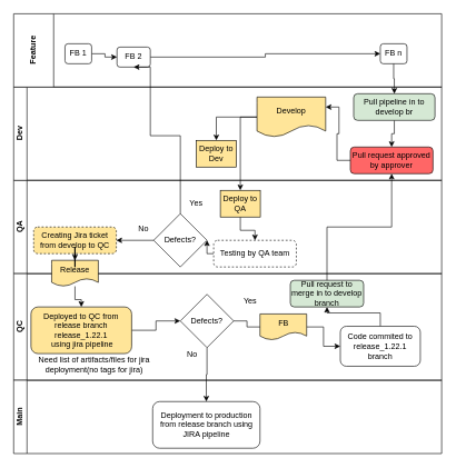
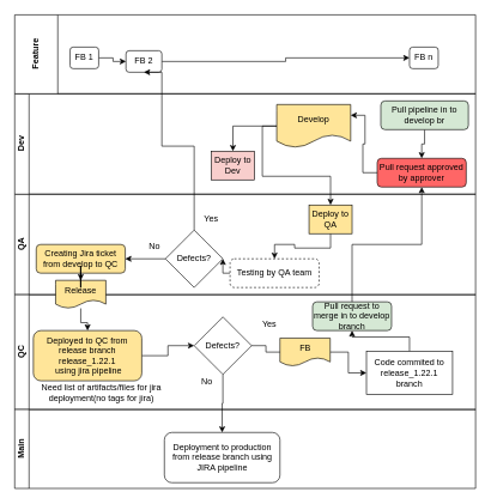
  <mxCell id="0" />
  <mxCell id="1" parent="0" />
  <mxCell id="2" value="QA" style="swimlane;html=1;startSize=20;horizontal=0;" parent="1" vertex="1"><mxGeometry x="20" y="270" width="642" height="140" as="geometry" /></mxCell>
  <mxCell id="3" style="edgeStyle=orthogonalEdgeStyle;rounded=0;orthogonalLoop=1;jettySize=auto;html=1;exitX=0;exitY=0.5;exitDx=0;exitDy=0;entryX=1;entryY=0.5;entryDx=0;entryDy=0;" edge="1" parent="2" source="4" target="7"><mxGeometry relative="1" as="geometry" /></mxCell>
  <mxCell id="4" value="Testing by QA team" style="rounded=1;whiteSpace=wrap;html=1;dashed=1;" parent="2" vertex="1"><mxGeometry x="300" y="90" width="124" height="40" as="geometry" /></mxCell>
- <mxCell id="5" value="Creating Jira ticket from develop to QC" style="rounded=1;whiteSpace=wrap;html=1;fillColor=#FFE599;dashed=1;" parent="2" vertex="1"><mxGeometry x="30" y="70" width="124" height="40" as="geometry" /></mxCell>
+ <mxCell id="5" value="Creating Jira ticket from develop to QC" style="rounded=1;whiteSpace=wrap;html=1;fillColor=#FFE599;" parent="2" vertex="1"><mxGeometry x="30" y="70" width="124" height="40" as="geometry" /></mxCell>
  <mxCell id="6" style="edgeStyle=orthogonalEdgeStyle;rounded=0;orthogonalLoop=1;jettySize=auto;html=1;exitX=0;exitY=0.5;exitDx=0;exitDy=0;entryX=1;entryY=0.5;entryDx=0;entryDy=0;" edge="1" parent="2" source="7" target="5"><mxGeometry relative="1" as="geometry" /></mxCell>
  <mxCell id="7" value="Defects?" style="rhombus;whiteSpace=wrap;html=1;" vertex="1" parent="2"><mxGeometry x="210" y="50" width="80" height="80" as="geometry" /></mxCell>
  <mxCell id="8" value="No" style="text;html=1;strokeColor=none;fillColor=none;align=center;verticalAlign=middle;whiteSpace=wrap;rounded=0;" vertex="1" parent="2"><mxGeometry x="180" y="65" width="30" height="15" as="geometry" /></mxCell>
  <mxCell id="9" value="Yes" style="text;html=1;strokeColor=none;fillColor=none;align=center;verticalAlign=middle;whiteSpace=wrap;rounded=0;" vertex="1" parent="2"><mxGeometry x="254" y="24.5" width="40" height="20" as="geometry" /></mxCell>
  <mxCell id="10" style="edgeStyle=orthogonalEdgeStyle;rounded=0;orthogonalLoop=1;jettySize=auto;html=1;exitX=0.5;exitY=1;exitDx=0;exitDy=0;entryX=0.5;entryY=0;entryDx=0;entryDy=0;" edge="1" parent="2" source="11" target="4"><mxGeometry relative="1" as="geometry" /></mxCell>
- <mxCell id="11" value="Deploy to QA" style="rounded=0;whiteSpace=wrap;html=1;fillColor=#FFE599;" vertex="1" parent="2"><mxGeometry x="310" y="15" width="60" height="40" as="geometry" /></mxCell>
+ <mxCell id="11" value="Deploy to QA" style="rounded=0;whiteSpace=wrap;html=1;fillColor=#FFE599;" vertex="1" parent="2"><mxGeometry x="410" y="15" width="60" height="40" as="geometry" /></mxCell>
  <mxCell id="12" value="Dev" style="swimlane;html=1;startSize=20;horizontal=0;" parent="1" vertex="1"><mxGeometry x="20" y="130" width="642" height="140" as="geometry" /></mxCell>
  <mxCell id="13" value="" style="edgeStyle=orthogonalEdgeStyle;rounded=0;orthogonalLoop=1;jettySize=auto;html=1;" parent="12" source="14" target="16" edge="1"><mxGeometry relative="1" as="geometry" /></mxCell>
  <mxCell id="14" value="Pull pipeline in to develop br" style="rounded=1;whiteSpace=wrap;html=1;fillColor=#D5E8D4;" parent="12" vertex="1"><mxGeometry x="510" y="10" width="122" height="40" as="geometry" /></mxCell>
  <mxCell id="15" style="edgeStyle=orthogonalEdgeStyle;rounded=0;orthogonalLoop=1;jettySize=auto;html=1;exitX=0;exitY=0.5;exitDx=0;exitDy=0;entryX=1;entryY=0.25;entryDx=0;entryDy=0;" edge="1" parent="12" source="16" target="18"><mxGeometry relative="1" as="geometry" /></mxCell>
  <mxCell id="16" value="Pull request approved by approver" style="rounded=1;whiteSpace=wrap;html=1;fillColor=#FF6666;" parent="12" vertex="1"><mxGeometry x="505" y="90" width="124" height="40" as="geometry" /></mxCell>
  <mxCell id="17" style="edgeStyle=orthogonalEdgeStyle;rounded=0;orthogonalLoop=1;jettySize=auto;html=1;exitX=0;exitY=0.5;exitDx=0;exitDy=0;" edge="1" parent="12" source="18" target="19"><mxGeometry relative="1" as="geometry" /></mxCell>
  <mxCell id="18" value="Develop" style="shape=document;whiteSpace=wrap;html=1;boundedLbl=1;fillColor=#FFE599;" vertex="1" parent="12"><mxGeometry x="365" y="15" width="103" height="60" as="geometry" /></mxCell>
- <mxCell id="19" value="Deploy to Dev" style="rounded=0;whiteSpace=wrap;html=1;fillColor=#FFE599;" vertex="1" parent="12"><mxGeometry x="274" y="80" width="60" height="40" as="geometry" /></mxCell>
+ <mxCell id="19" value="Deploy to Dev" style="rounded=0;whiteSpace=wrap;html=1;fillColor=#f8cecc;" vertex="1" parent="12"><mxGeometry x="274" y="80" width="60" height="40" as="geometry" /></mxCell>
  <mxCell id="20" value="Feature" style="swimlane;html=1;startSize=60;horizontal=0;" parent="1" vertex="1"><mxGeometry x="20" y="20" width="642" height="110" as="geometry"><mxRectangle x="140" y="320" width="30" height="120" as="alternateBounds" /></mxGeometry></mxCell>
  <mxCell id="21" value="" style="edgeStyle=orthogonalEdgeStyle;rounded=0;orthogonalLoop=1;jettySize=auto;html=1;" parent="20" source="22" target="24" edge="1"><mxGeometry relative="1" as="geometry" /></mxCell>
  <mxCell id="22" value="FB 1" style="rounded=1;whiteSpace=wrap;html=1;" parent="20" vertex="1"><mxGeometry x="77" y="45" width="40" height="30" as="geometry" /></mxCell>
  <mxCell id="23" style="edgeStyle=orthogonalEdgeStyle;rounded=0;orthogonalLoop=1;jettySize=auto;html=1;entryX=0;entryY=0.5;entryDx=0;entryDy=0;" parent="20" source="24" target="25" edge="1"><mxGeometry relative="1" as="geometry" /></mxCell>
  <mxCell id="24" value="FB 2" style="rounded=1;whiteSpace=wrap;html=1;" parent="20" vertex="1"><mxGeometry x="155" y="50" width="50" height="30" as="geometry" /></mxCell>
  <mxCell id="25" value="FB n" style="rounded=1;whiteSpace=wrap;html=1;" parent="20" vertex="1"><mxGeometry x="550" y="45" width="40" height="30" as="geometry" /></mxCell>
- <mxCell id="26" value="" style="edgeStyle=orthogonalEdgeStyle;rounded=0;orthogonalLoop=1;jettySize=auto;html=1;" parent="1" source="25" target="14" edge="1"><mxGeometry relative="1" as="geometry" /></mxCell>
  <mxCell id="27" value="QC" style="swimlane;html=1;startSize=20;horizontal=0;" parent="1" vertex="1"><mxGeometry x="20" y="410" width="642" height="160" as="geometry" /></mxCell>
  <mxCell id="28" style="edgeStyle=orthogonalEdgeStyle;rounded=0;orthogonalLoop=1;jettySize=auto;html=1;exitX=1;exitY=0.5;exitDx=0;exitDy=0;entryX=0;entryY=0.5;entryDx=0;entryDy=0;" edge="1" parent="27" source="29" target="31"><mxGeometry relative="1" as="geometry" /></mxCell>
  <mxCell id="29" value="Deployed to QC from release branch release_1.22.1&lt;br&gt;&amp;nbsp;using jira pipeline" style="rounded=1;whiteSpace=wrap;html=1;fillColor=#FFE599;" parent="27" vertex="1"><mxGeometry x="26" y="50" width="151" height="70" as="geometry" /></mxCell>
  <mxCell id="30" style="edgeStyle=orthogonalEdgeStyle;rounded=0;orthogonalLoop=1;jettySize=auto;html=1;exitX=1;exitY=0.5;exitDx=0;exitDy=0;entryX=0;entryY=0.5;entryDx=0;entryDy=0;startArrow=none;" edge="1" parent="27" source="37" target="34"><mxGeometry relative="1" as="geometry" /></mxCell>
  <mxCell id="31" value="Defects?" style="rhombus;whiteSpace=wrap;html=1;" parent="27" vertex="1"><mxGeometry x="250" y="31" width="80" height="80" as="geometry" /></mxCell>
  <mxCell id="32" value="No" style="text;html=1;strokeColor=none;fillColor=none;align=center;verticalAlign=middle;whiteSpace=wrap;rounded=0;" vertex="1" parent="27"><mxGeometry x="248" y="111" width="40" height="20" as="geometry" /></mxCell>
  <mxCell id="33" value="" style="edgeStyle=orthogonalEdgeStyle;rounded=0;orthogonalLoop=1;jettySize=auto;html=1;" edge="1" parent="27" source="34" target="36"><mxGeometry relative="1" as="geometry" /></mxCell>
- <mxCell id="34" value="Code commited to release_1.22.1 branch" style="rounded=1;whiteSpace=wrap;html=1;" vertex="1" parent="27"><mxGeometry x="490" y="79" width="120" height="60" as="geometry" /></mxCell>
+ <mxCell id="34" value="Code commited to release_1.22.1 branch" style="whiteSpace=wrap;html=1;rounded=0;" vertex="1" parent="27"><mxGeometry x="490" y="79" width="120" height="60" as="geometry" /></mxCell>
  <mxCell id="35" value="Yes" style="text;html=1;strokeColor=none;fillColor=none;align=center;verticalAlign=middle;whiteSpace=wrap;rounded=0;" vertex="1" parent="27"><mxGeometry x="330" y="31" width="50" height="20" as="geometry" /></mxCell>
  <mxCell id="36" value="Pull request to merge in to develop branch" style="rounded=1;whiteSpace=wrap;html=1;fillColor=#D5E8D4;" vertex="1" parent="27"><mxGeometry x="415" y="10" width="110" height="40" as="geometry" /></mxCell>
  <mxCell id="37" value="FB" style="shape=document;whiteSpace=wrap;html=1;boundedLbl=1;fillColor=#FFE599;" vertex="1" parent="27"><mxGeometry x="369.5" y="60.5" width="70" height="39" as="geometry" /></mxCell>
  <mxCell id="38" value="" style="edgeStyle=orthogonalEdgeStyle;rounded=0;orthogonalLoop=1;jettySize=auto;html=1;exitX=1;exitY=0.5;exitDx=0;exitDy=0;entryX=0;entryY=0.5;entryDx=0;entryDy=0;endArrow=none;" edge="1" parent="27" source="31" target="37"><mxGeometry relative="1" as="geometry"><mxPoint x="470" y="782" as="sourcePoint" /><mxPoint x="630" y="820" as="targetPoint" /></mxGeometry></mxCell>
  <mxCell id="39" value="Need list of artifacts/files for jira deployment(no tags for jira)" style="text;html=1;strokeColor=none;fillColor=none;align=center;verticalAlign=middle;whiteSpace=wrap;rounded=0;" vertex="1" parent="27"><mxGeometry x="21" y="122" width="200" height="30" as="geometry" /></mxCell>
  <mxCell id="40" value="Main" style="swimlane;html=1;startSize=20;horizontal=0;" parent="1" vertex="1"><mxGeometry x="20" y="570" width="642" height="110" as="geometry" /></mxCell>
  <mxCell id="41" value="Deployment to production from release branch using JIRA pipeline" style="rounded=1;whiteSpace=wrap;html=1;" parent="40" vertex="1"><mxGeometry x="208.5" y="32" width="161" height="70" as="geometry" /></mxCell>
  <mxCell id="42" style="edgeStyle=orthogonalEdgeStyle;rounded=0;orthogonalLoop=1;jettySize=auto;html=1;" parent="1" source="31" target="41" edge="1"><mxGeometry relative="1" as="geometry" /></mxCell>
  <mxCell id="43" value="" style="edgeStyle=orthogonalEdgeStyle;rounded=0;orthogonalLoop=1;jettySize=auto;html=1;entryX=0.5;entryY=0;entryDx=0;entryDy=0;startArrow=none;" parent="1" source="47" target="29" edge="1"><mxGeometry relative="1" as="geometry"><mxPoint x="282" y="380" as="targetPoint" /></mxGeometry></mxCell>
  <mxCell id="44" style="edgeStyle=orthogonalEdgeStyle;rounded=0;orthogonalLoop=1;jettySize=auto;html=1;exitX=0.5;exitY=0;exitDx=0;exitDy=0;" edge="1" parent="1" source="36" target="16"><mxGeometry relative="1" as="geometry" /></mxCell>
  <mxCell id="45" style="edgeStyle=orthogonalEdgeStyle;rounded=0;orthogonalLoop=1;jettySize=auto;html=1;exitX=0.5;exitY=0;exitDx=0;exitDy=0;entryX=0.5;entryY=1;entryDx=0;entryDy=0;" edge="1" parent="1" source="7" target="24"><mxGeometry relative="1" as="geometry"><Array as="points"><mxPoint x="270" y="203" /><mxPoint x="225" y="203" /></Array></mxGeometry></mxCell>
  <mxCell id="46" style="edgeStyle=orthogonalEdgeStyle;rounded=0;orthogonalLoop=1;jettySize=auto;html=1;exitX=0;exitY=0.5;exitDx=0;exitDy=0;entryX=0.5;entryY=0;entryDx=0;entryDy=0;" edge="1" parent="1" source="18" target="11"><mxGeometry relative="1" as="geometry" /></mxCell>
  <mxCell id="47" value="Release" style="shape=document;whiteSpace=wrap;html=1;boundedLbl=1;fillColor=#FFE599;" vertex="1" parent="1"><mxGeometry x="77" y="390" width="70" height="39" as="geometry" /></mxCell>
  <mxCell id="48" value="" style="edgeStyle=orthogonalEdgeStyle;rounded=0;orthogonalLoop=1;jettySize=auto;html=1;entryX=0.5;entryY=0;entryDx=0;entryDy=0;endArrow=none;" edge="1" parent="1" source="5" target="47"><mxGeometry relative="1" as="geometry"><mxPoint x="112" y="380" as="sourcePoint" /><mxPoint x="121.5" y="440" as="targetPoint" /></mxGeometry></mxCell>
  <mxCell id="49" value="" style="edgeStyle=orthogonalEdgeStyle;rounded=0;orthogonalLoop=1;jettySize=auto;html=1;" edge="1" parent="1" source="5" target="47"><mxGeometry relative="1" as="geometry" /></mxCell>
